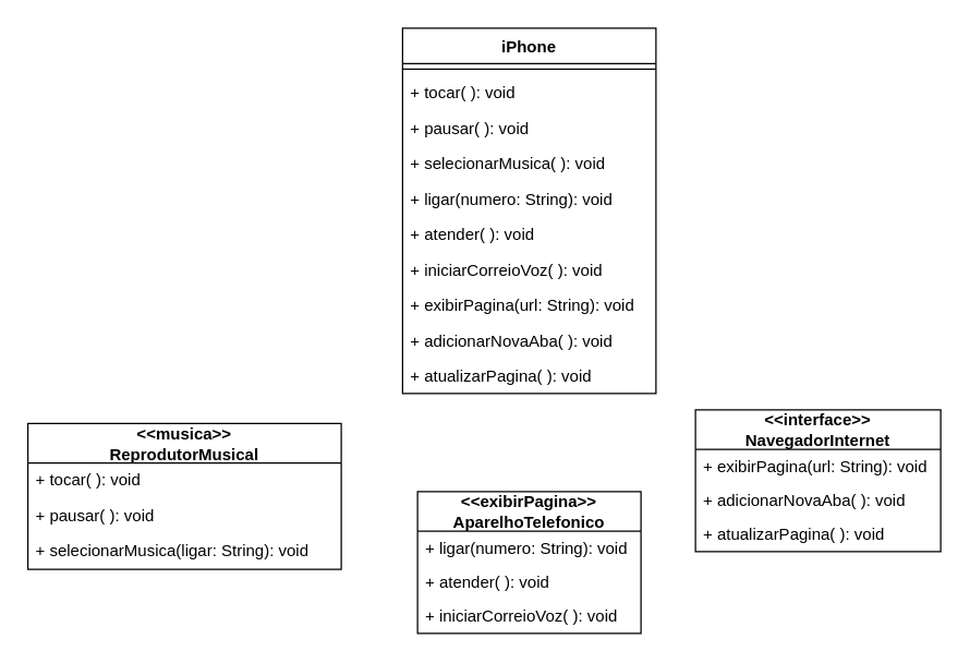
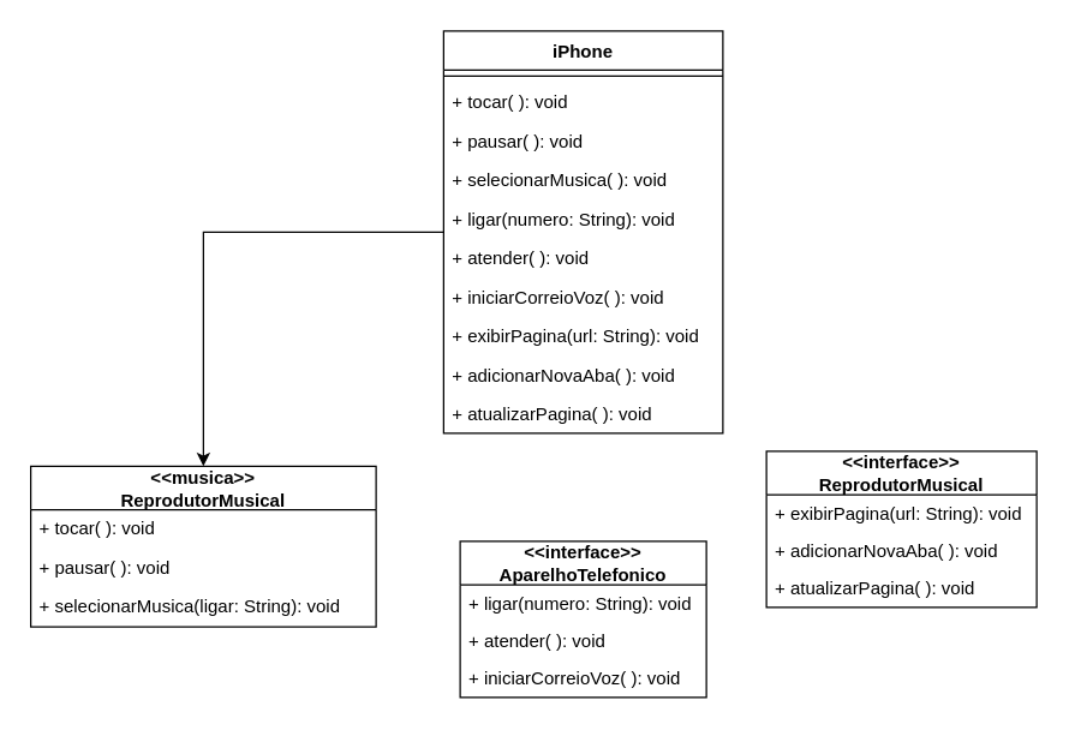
  <mxCell id="0" />
  <mxCell id="1" parent="0" />
+ <mxCell id="2" style="edgeStyle=orthogonalEdgeStyle;rounded=0;orthogonalLoop=1;jettySize=auto;html=1;entryX=0.5;entryY=0;entryDx=0;entryDy=0;" edge="1" parent="1" source="3" target="14"><mxGeometry relative="1" as="geometry" /></mxCell>
  <mxCell id="3" value="iPhone" style="swimlane;fontStyle=1;align=center;verticalAlign=top;childLayout=stackLayout;horizontal=1;startSize=26;horizontalStack=0;resizeParent=1;resizeParentMax=0;resizeLast=0;collapsible=1;marginBottom=0;whiteSpace=wrap;html=1;" vertex="1" parent="1"><mxGeometry x="295" y="20" width="186" height="268" as="geometry" /></mxCell>
  <mxCell id="4" value="" style="line;strokeWidth=1;fillColor=none;align=left;verticalAlign=middle;spacingTop=-1;spacingLeft=3;spacingRight=3;rotatable=0;labelPosition=right;points=[];portConstraint=eastwest;strokeColor=inherit;" vertex="1" parent="3"><mxGeometry y="26" width="186" height="8" as="geometry" /></mxCell>
  <mxCell id="5" value="&lt;div&gt;+ tocar( ): void&lt;br&gt;&lt;/div&gt;&lt;div&gt;&lt;br&gt;&lt;/div&gt;" style="text;strokeColor=none;fillColor=none;align=left;verticalAlign=top;spacingLeft=4;spacingRight=4;overflow=hidden;rotatable=0;points=[[0,0.5],[1,0.5]];portConstraint=eastwest;whiteSpace=wrap;html=1;" vertex="1" parent="3"><mxGeometry y="34" width="186" height="26" as="geometry" /></mxCell>
  <mxCell id="6" value="+ pausar( ): void" style="text;strokeColor=none;fillColor=none;align=left;verticalAlign=top;spacingLeft=4;spacingRight=4;overflow=hidden;rotatable=0;points=[[0,0.5],[1,0.5]];portConstraint=eastwest;whiteSpace=wrap;html=1;" vertex="1" parent="3"><mxGeometry y="60" width="186" height="26" as="geometry" /></mxCell>
  <mxCell id="7" value="+ selecionarMusica( ): void" style="text;strokeColor=none;fillColor=none;align=left;verticalAlign=top;spacingLeft=4;spacingRight=4;overflow=hidden;rotatable=0;points=[[0,0.5],[1,0.5]];portConstraint=eastwest;whiteSpace=wrap;html=1;" vertex="1" parent="3"><mxGeometry y="86" width="186" height="26" as="geometry" /></mxCell>
  <mxCell id="8" value="+ ligar(numero: String): void" style="text;strokeColor=none;fillColor=none;align=left;verticalAlign=top;spacingLeft=4;spacingRight=4;overflow=hidden;rotatable=0;points=[[0,0.5],[1,0.5]];portConstraint=eastwest;whiteSpace=wrap;html=1;" vertex="1" parent="3"><mxGeometry y="112" width="186" height="26" as="geometry" /></mxCell>
  <mxCell id="9" value="+ atender( ): void" style="text;strokeColor=none;fillColor=none;align=left;verticalAlign=top;spacingLeft=4;spacingRight=4;overflow=hidden;rotatable=0;points=[[0,0.5],[1,0.5]];portConstraint=eastwest;whiteSpace=wrap;html=1;" vertex="1" parent="3"><mxGeometry y="138" width="186" height="26" as="geometry" /></mxCell>
  <mxCell id="10" value="+ iniciarCorreioVoz( ): void" style="text;strokeColor=none;fillColor=none;align=left;verticalAlign=top;spacingLeft=4;spacingRight=4;overflow=hidden;rotatable=0;points=[[0,0.5],[1,0.5]];portConstraint=eastwest;whiteSpace=wrap;html=1;" vertex="1" parent="3"><mxGeometry y="164" width="186" height="26" as="geometry" /></mxCell>
  <mxCell id="11" value="+ exibirPagina(url: String): void" style="text;strokeColor=none;fillColor=none;align=left;verticalAlign=top;spacingLeft=4;spacingRight=4;overflow=hidden;rotatable=0;points=[[0,0.5],[1,0.5]];portConstraint=eastwest;whiteSpace=wrap;html=1;" vertex="1" parent="3"><mxGeometry y="190" width="186" height="26" as="geometry" /></mxCell>
  <mxCell id="12" value="+ adicionarNovaAba( ): void" style="text;strokeColor=none;fillColor=none;align=left;verticalAlign=top;spacingLeft=4;spacingRight=4;overflow=hidden;rotatable=0;points=[[0,0.5],[1,0.5]];portConstraint=eastwest;whiteSpace=wrap;html=1;" vertex="1" parent="3"><mxGeometry y="216" width="186" height="26" as="geometry" /></mxCell>
  <mxCell id="13" value="+ atualizarPagina( ): void" style="text;strokeColor=none;fillColor=none;align=left;verticalAlign=top;spacingLeft=4;spacingRight=4;overflow=hidden;rotatable=0;points=[[0,0.5],[1,0.5]];portConstraint=eastwest;whiteSpace=wrap;html=1;" vertex="1" parent="3"><mxGeometry y="242" width="186" height="26" as="geometry" /></mxCell>
  <mxCell id="14" value="&lt;div&gt;&amp;lt;&amp;lt;musica&amp;gt;&amp;gt;&lt;br&gt;&lt;/div&gt;&lt;div&gt;ReprodutorMusical&lt;/div&gt;" style="swimlane;fontStyle=1;align=center;verticalAlign=middle;childLayout=stackLayout;horizontal=1;startSize=29;horizontalStack=0;resizeParent=1;resizeParentMax=0;resizeLast=0;collapsible=0;marginBottom=0;html=1;whiteSpace=wrap;" vertex="1" parent="1"><mxGeometry x="20" y="310" width="230" height="107" as="geometry" /></mxCell>
  <mxCell id="15" value="+ tocar( ): void" style="text;html=1;strokeColor=none;fillColor=none;align=left;verticalAlign=middle;spacingLeft=4;spacingRight=4;overflow=hidden;rotatable=0;points=[[0,0.5],[1,0.5]];portConstraint=eastwest;whiteSpace=wrap;" vertex="1" parent="14"><mxGeometry y="29" width="230" height="26" as="geometry" /></mxCell>
  <mxCell id="16" value="&lt;div&gt;+ pausar( ): void&lt;br&gt;&lt;/div&gt;" style="text;html=1;strokeColor=none;fillColor=none;align=left;verticalAlign=middle;spacingLeft=4;spacingRight=4;overflow=hidden;rotatable=0;points=[[0,0.5],[1,0.5]];portConstraint=eastwest;whiteSpace=wrap;" vertex="1" parent="14"><mxGeometry y="55" width="230" height="26" as="geometry" /></mxCell>
  <mxCell id="17" value="+ selecionarMusica(ligar: String): void" style="text;html=1;strokeColor=none;fillColor=none;align=left;verticalAlign=middle;spacingLeft=4;spacingRight=4;overflow=hidden;rotatable=0;points=[[0,0.5],[1,0.5]];portConstraint=eastwest;whiteSpace=wrap;" vertex="1" parent="14"><mxGeometry y="81" width="230" height="26" as="geometry" /></mxCell>
- <mxCell id="18" value="&lt;div&gt;&amp;lt;&amp;lt;exibirPagina&amp;gt;&amp;gt;&lt;br&gt;&lt;/div&gt;&lt;div&gt;AparelhoTelefonico&lt;/div&gt;" style="swimlane;fontStyle=1;align=center;verticalAlign=middle;childLayout=stackLayout;horizontal=1;startSize=29;horizontalStack=0;resizeParent=1;resizeParentMax=0;resizeLast=0;collapsible=0;marginBottom=0;html=1;whiteSpace=wrap;" vertex="1" parent="1"><mxGeometry x="306" y="360" width="164" height="104" as="geometry" /></mxCell>
+ <mxCell id="18" value="&lt;div&gt;&amp;lt;&amp;lt;interface&amp;gt;&amp;gt;&lt;br&gt;&lt;/div&gt;&lt;div&gt;AparelhoTelefonico&lt;/div&gt;" style="swimlane;fontStyle=1;align=center;verticalAlign=middle;childLayout=stackLayout;horizontal=1;startSize=29;horizontalStack=0;resizeParent=1;resizeParentMax=0;resizeLast=0;collapsible=0;marginBottom=0;html=1;whiteSpace=wrap;" vertex="1" parent="1"><mxGeometry x="306" y="360" width="164" height="104" as="geometry" /></mxCell>
  <mxCell id="19" value="&lt;div&gt;+ ligar(numero: String): void&lt;/div&gt;" style="text;html=1;strokeColor=none;fillColor=none;align=left;verticalAlign=middle;spacingLeft=4;spacingRight=4;overflow=hidden;rotatable=0;points=[[0,0.5],[1,0.5]];portConstraint=eastwest;whiteSpace=wrap;" vertex="1" parent="18"><mxGeometry y="29" width="164" height="25" as="geometry" /></mxCell>
  <mxCell id="20" value="+ atender( ): void" style="text;html=1;strokeColor=none;fillColor=none;align=left;verticalAlign=middle;spacingLeft=4;spacingRight=4;overflow=hidden;rotatable=0;points=[[0,0.5],[1,0.5]];portConstraint=eastwest;whiteSpace=wrap;" vertex="1" parent="18"><mxGeometry y="54" width="164" height="25" as="geometry" /></mxCell>
  <mxCell id="21" value="+ iniciarCorreioVoz( ): void" style="text;html=1;strokeColor=none;fillColor=none;align=left;verticalAlign=middle;spacingLeft=4;spacingRight=4;overflow=hidden;rotatable=0;points=[[0,0.5],[1,0.5]];portConstraint=eastwest;whiteSpace=wrap;" vertex="1" parent="18"><mxGeometry y="79" width="164" height="25" as="geometry" /></mxCell>
  <mxCell id="22" value="" style="group" vertex="1" connectable="0" parent="1"><mxGeometry x="510" y="300" width="180" height="104" as="geometry" /></mxCell>
- <mxCell id="23" value="&lt;div&gt;&amp;lt;&amp;lt;interface&amp;gt;&amp;gt;&lt;br&gt;&lt;/div&gt;&lt;div&gt;NavegadorInternet&lt;/div&gt;" style="swimlane;fontStyle=1;align=center;verticalAlign=middle;childLayout=stackLayout;horizontal=1;startSize=29;horizontalStack=0;resizeParent=1;resizeParentMax=0;resizeLast=0;collapsible=0;marginBottom=0;html=1;whiteSpace=wrap;container=1;" vertex="1" parent="22"><mxGeometry width="180" height="104" as="geometry" /></mxCell>
+ <mxCell id="23" value="&lt;div&gt;&amp;lt;&amp;lt;interface&amp;gt;&amp;gt;&lt;br&gt;&lt;/div&gt;&lt;div&gt;ReprodutorMusical&lt;/div&gt;" style="swimlane;fontStyle=1;align=center;verticalAlign=middle;childLayout=stackLayout;horizontal=1;startSize=29;horizontalStack=0;resizeParent=1;resizeParentMax=0;resizeLast=0;collapsible=0;marginBottom=0;html=1;whiteSpace=wrap;container=1;" vertex="1" parent="22"><mxGeometry width="180" height="104" as="geometry" /></mxCell>
  <mxCell id="24" value="+ exibirPagina(url: String): void" style="text;html=1;strokeColor=none;fillColor=none;align=left;verticalAlign=middle;spacingLeft=4;spacingRight=4;overflow=hidden;rotatable=0;points=[[0,0.5],[1,0.5]];portConstraint=eastwest;whiteSpace=wrap;" vertex="1" parent="22"><mxGeometry y="29" width="180" height="25" as="geometry" /></mxCell>
  <mxCell id="25" value="+ adicionarNovaAba( ): void" style="text;html=1;strokeColor=none;fillColor=none;align=left;verticalAlign=middle;spacingLeft=4;spacingRight=4;overflow=hidden;rotatable=0;points=[[0,0.5],[1,0.5]];portConstraint=eastwest;whiteSpace=wrap;" vertex="1" parent="22"><mxGeometry y="54" width="180" height="25" as="geometry" /></mxCell>
  <mxCell id="26" value="+ atualizarPagina( ): void" style="text;html=1;strokeColor=none;fillColor=none;align=left;verticalAlign=middle;spacingLeft=4;spacingRight=4;overflow=hidden;rotatable=0;points=[[0,0.5],[1,0.5]];portConstraint=eastwest;whiteSpace=wrap;" vertex="1" parent="22"><mxGeometry y="79" width="180" height="25" as="geometry" /></mxCell>
